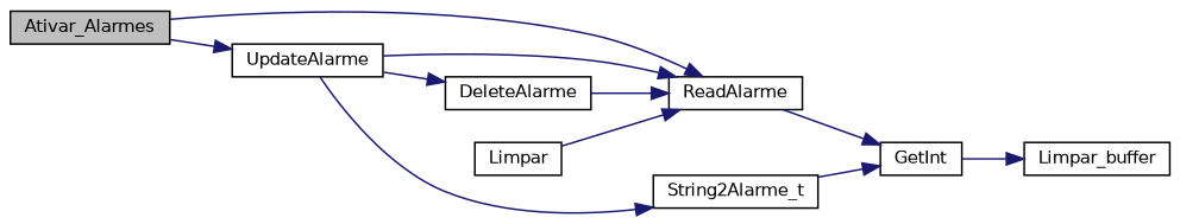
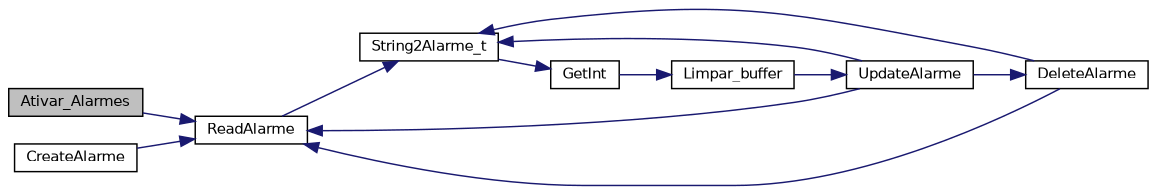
  digraph {
    rankdir=LR
    node [color=black fillcolor=white fontname=Helvetica fontsize=10 shape=record style=filled]
    edge [color=midnightblue fontname=Helvetica fontsize=10 labelfontname=Helvetica labelfontsize=10 style=solid]
    n1 [fillcolor=grey75 fontcolor=black height=0.2 label=Ativar_Alarmes width=0.4]
    n2 [height=0.2 label=ReadAlarme width=0.4]
    n3 [height=0.2 label=UpdateAlarme width=0.4]
    n4 [height=0.2 label=String2Alarme_t width=0.4]
    n5 [height=0.2 label=DeleteAlarme width=0.4]
    n6 [height=0.2 label=GetInt width=0.4]
    n7 [height=0.2 label=Limpar_buffer width=0.4]
-   n8 [height=0.2 label=Limpar width=0.4]
+   n8 [height=0.2 label=CreateAlarme width=0.4]
    n1 -> n2
-   n1 -> n3
-   n2 -> n6
+   n7 -> n3
+   n2 -> n4
    n3 -> n2
    n3 -> n4
    n3 -> n5
    n4 -> n6
    n5 -> n2
+   n5 -> n4
    n6 -> n7
    n8 -> n2
  }
